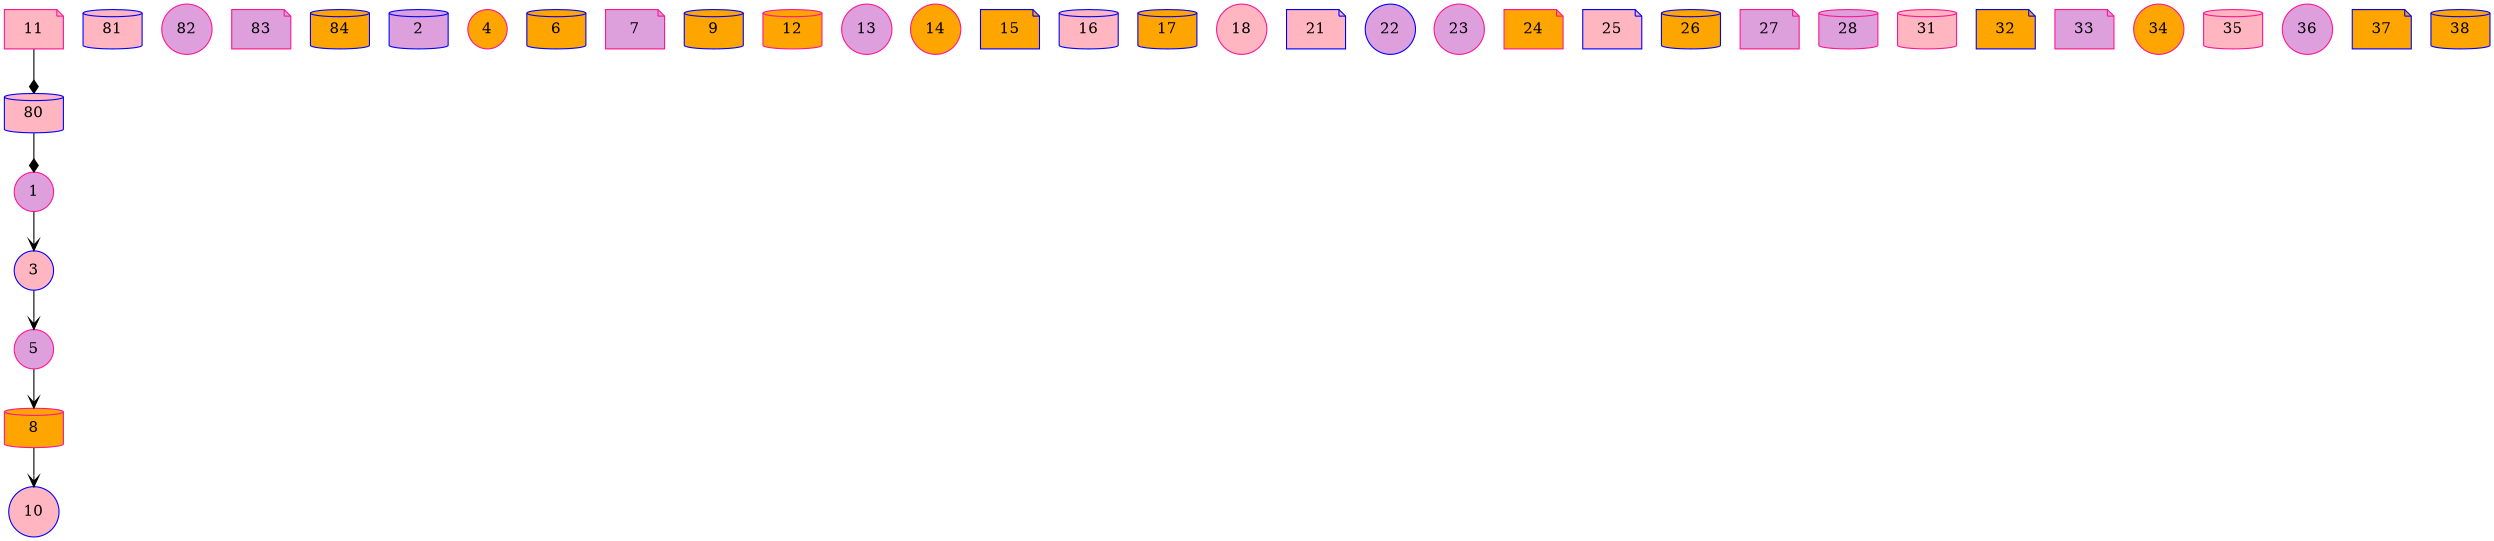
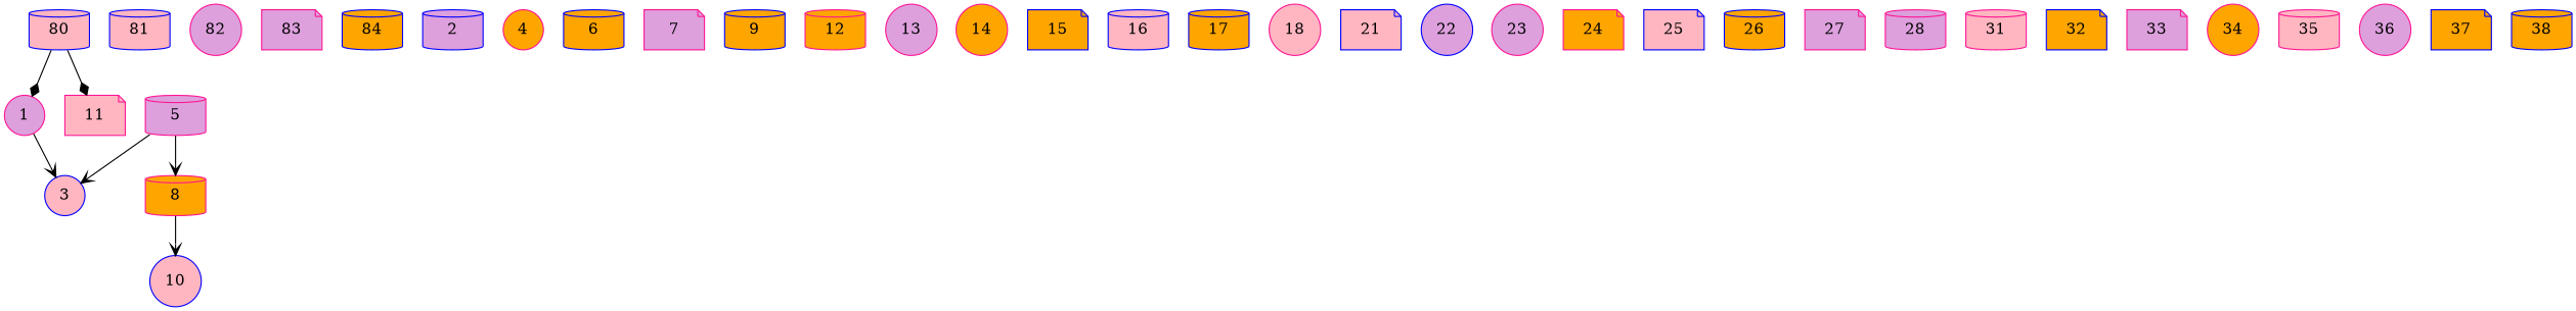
  digraph {
    node [color=deeppink fillcolor=orange shape=cylinder style=filled]
    edge [arrowhead=vee color=black]
    80 [color=blue fillcolor=lightpink]
    1 [fillcolor=plum shape=circle]
    3 [color=blue fillcolor=lightpink shape=circle]
    81 [color=blue fillcolor=lightpink]
    82 [fillcolor=plum shape=circle]
    83 [fillcolor=plum shape=note]
    84 [color=blue]
-   5 [fillcolor=plum shape=circle]
+   5 [fillcolor=plum]
    2 [color=blue fillcolor=plum]
    8
    4 [shape=circle]
    10 [color=blue fillcolor=lightpink shape=circle]
    6 [color=blue]
    7 [fillcolor=plum shape=note]
    9 [color=blue]
    11 [fillcolor=lightpink shape=note]
    12
    13 [fillcolor=plum shape=circle]
    14 [shape=circle]
    15 [color=blue shape=note]
    16 [color=blue fillcolor=lightpink]
    17 [color=blue]
    18 [fillcolor=lightpink shape=circle]
    21 [color=blue fillcolor=lightpink shape=note]
    22 [color=blue fillcolor=plum shape=circle]
    23 [fillcolor=plum shape=circle]
    24 [shape=note]
    25 [color=blue fillcolor=lightpink shape=note]
    26 [color=blue]
    27 [fillcolor=plum shape=note]
    28 [fillcolor=plum]
    31 [fillcolor=lightpink]
    32 [color=blue shape=note]
    33 [fillcolor=plum shape=note]
    34 [shape=circle]
    35 [fillcolor=lightpink]
    36 [fillcolor=plum shape=circle]
    37 [color=blue shape=note]
    38 [color=blue]
    80 -> 1 [arrowhead=diamond]
    1 -> 3
-   3 -> 5
+   5 -> 3
    5 -> 8
    8 -> 10
-   11 -> 80 [arrowhead=diamond]
+   80 -> 11 [arrowhead=diamond]
  }
